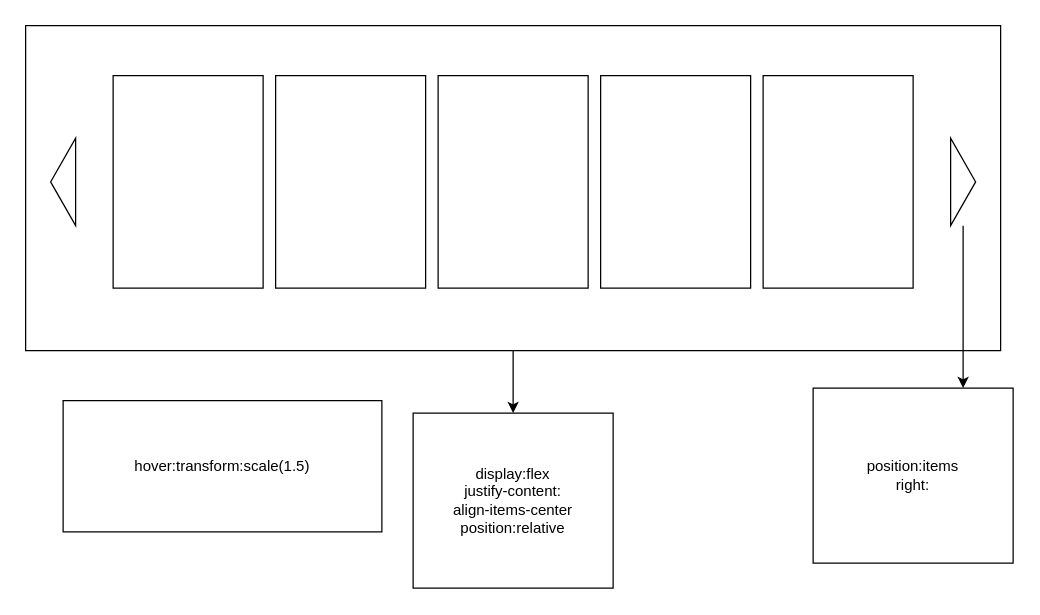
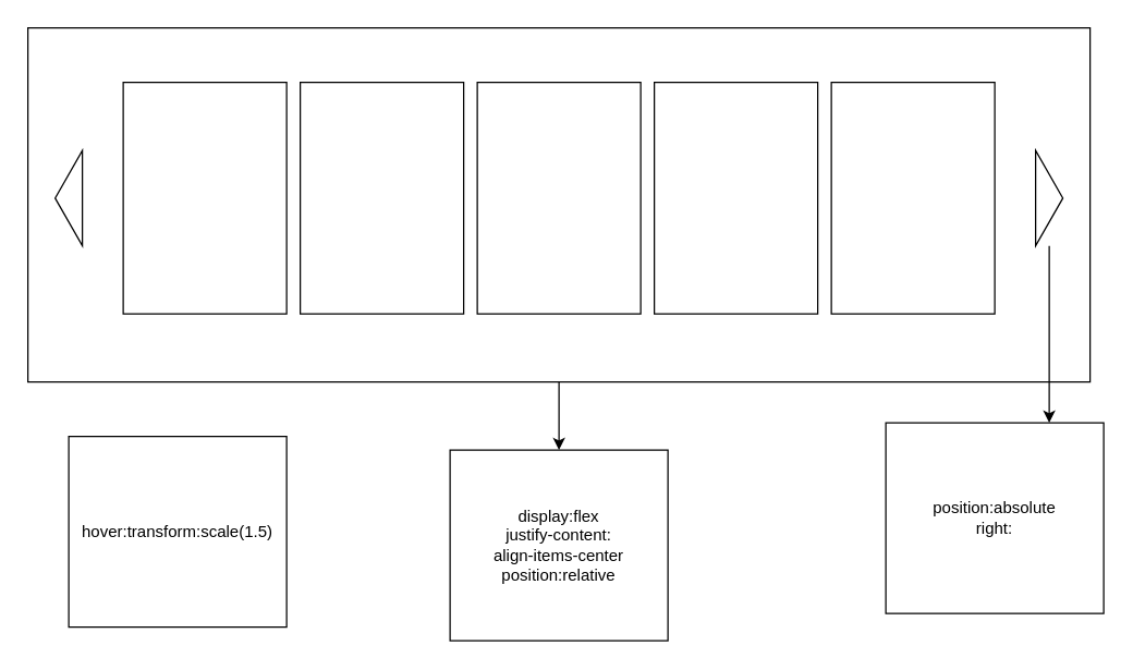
  <mxCell id="0" />
  <mxCell id="1" parent="0" />
  <mxCell id="2" style="edgeStyle=orthogonalEdgeStyle;rounded=0;orthogonalLoop=1;jettySize=auto;html=1;" parent="1" source="3" target="9" edge="1"><mxGeometry relative="1" as="geometry" /></mxCell>
  <mxCell id="3" value="" style="rounded=0;whiteSpace=wrap;html=1;" parent="1" vertex="1"><mxGeometry x="20" y="20" width="780" height="260" as="geometry" /></mxCell>
  <mxCell id="4" value="" style="rounded=0;whiteSpace=wrap;html=1;" parent="1" vertex="1"><mxGeometry x="90" y="60" width="120" height="170" as="geometry" /></mxCell>
  <mxCell id="5" value="" style="rounded=0;whiteSpace=wrap;html=1;" parent="1" vertex="1"><mxGeometry x="220" y="60" width="120" height="170" as="geometry" /></mxCell>
  <mxCell id="6" value="" style="rounded=0;whiteSpace=wrap;html=1;" parent="1" vertex="1"><mxGeometry x="350" y="60" width="120" height="170" as="geometry" /></mxCell>
  <mxCell id="7" value="" style="rounded=0;whiteSpace=wrap;html=1;" parent="1" vertex="1"><mxGeometry x="480" y="60" width="120" height="170" as="geometry" /></mxCell>
  <mxCell id="8" value="" style="rounded=0;whiteSpace=wrap;html=1;" parent="1" vertex="1"><mxGeometry x="610" y="60" width="120" height="170" as="geometry" /></mxCell>
  <mxCell id="9" value="display:flex&lt;br&gt;justify-content:&lt;br&gt;align-items-center&lt;br&gt;position:relative" style="rounded=0;whiteSpace=wrap;html=1;" parent="1" vertex="1"><mxGeometry x="330" y="330" width="160" height="140" as="geometry" /></mxCell>
  <mxCell id="10" style="edgeStyle=orthogonalEdgeStyle;rounded=0;orthogonalLoop=1;jettySize=auto;html=1;entryX=0.75;entryY=0;entryDx=0;entryDy=0;" parent="1" source="11" target="13" edge="1"><mxGeometry relative="1" as="geometry" /></mxCell>
  <mxCell id="11" value="" style="html=1;shadow=0;dashed=0;align=center;verticalAlign=middle;shape=mxgraph.arrows2.arrow;dy=0.6;dx=40;notch=0;" parent="1" vertex="1"><mxGeometry x="760" y="110" width="20" height="70" as="geometry" /></mxCell>
  <mxCell id="12" value="" style="html=1;shadow=0;dashed=0;align=center;verticalAlign=middle;shape=mxgraph.arrows2.arrow;dy=0.6;dx=40;flipH=1;notch=0;" parent="1" vertex="1"><mxGeometry x="40" y="110" width="20" height="70" as="geometry" /></mxCell>
- <mxCell id="13" value="position:items&lt;br&gt;right:" style="rounded=0;whiteSpace=wrap;html=1;" parent="1" vertex="1"><mxGeometry x="650" y="310" width="160" height="140" as="geometry" /></mxCell>
- <mxCell id="14" value="hover:transform:scale(1.5)" style="rounded=0;whiteSpace=wrap;html=1;" parent="1" vertex="1"><mxGeometry x="50" y="320" width="255" height="105" as="geometry" /></mxCell>
+ <mxCell id="13" value="position:absolute&lt;br&gt;right:" style="rounded=0;whiteSpace=wrap;html=1;" parent="1" vertex="1"><mxGeometry x="650" y="310" width="160" height="140" as="geometry" /></mxCell>
+ <mxCell id="14" value="hover:transform:scale(1.5)" style="rounded=0;whiteSpace=wrap;html=1;" parent="1" vertex="1"><mxGeometry x="50" y="320" width="160" height="140" as="geometry" /></mxCell>
